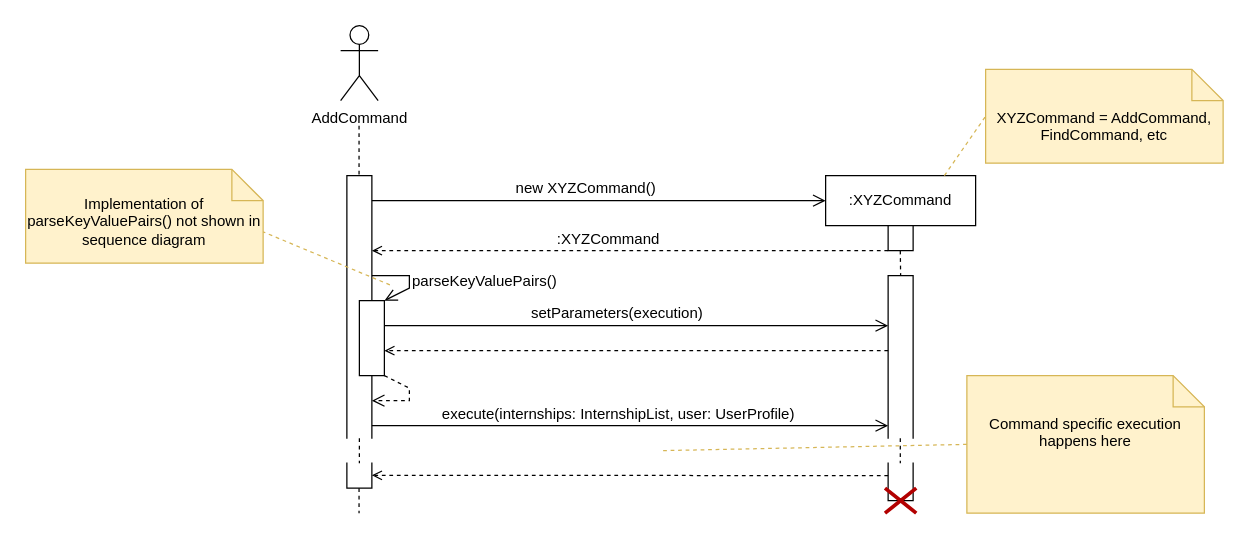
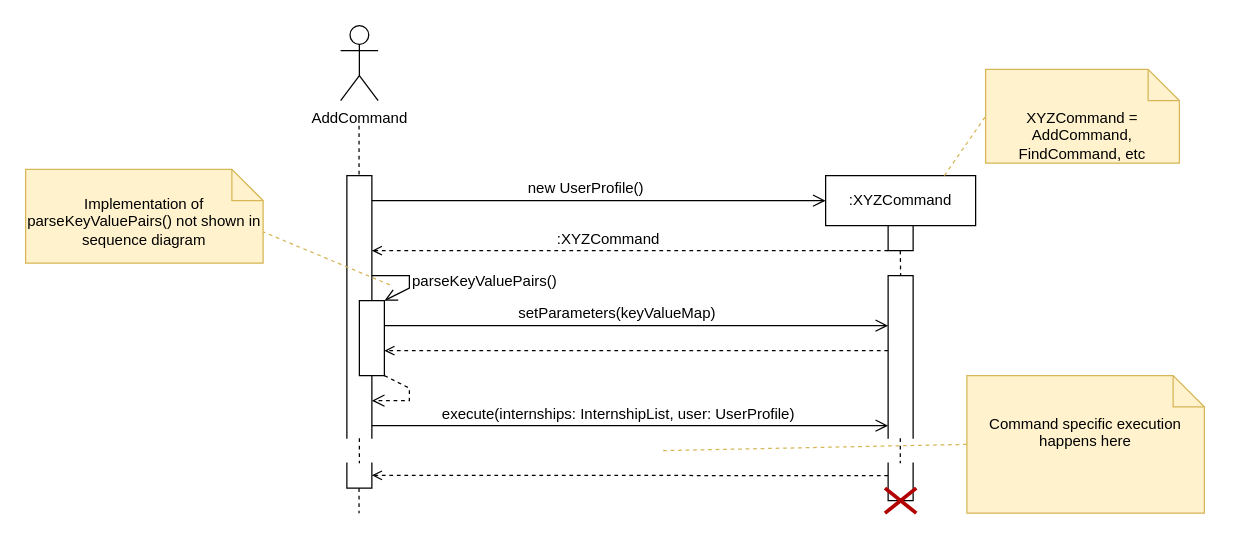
  <mxCell id="0" />
  <mxCell id="1" parent="0" />
  <mxCell id="2" value="AddCommand" style="shape=umlActor;verticalLabelPosition=bottom;verticalAlign=top;html=1;" vertex="1" parent="1"><mxGeometry x="272" y="20" width="30" height="60" as="geometry" /></mxCell>
  <mxCell id="3" value="" style="shape=partialRectangle;whiteSpace=wrap;html=1;bottom=0;point=[];connectable=0;targetShapes=umlLifeline;" vertex="1" parent="1"><mxGeometry x="277" y="140" width="20" height="210" as="geometry" /></mxCell>
  <mxCell id="4" value="" style="shape=partialRectangle;whiteSpace=wrap;html=1;top=0;point=[];connectable=0;targetShapes=umlLifeline;" vertex="1" parent="1"><mxGeometry x="277" y="370" width="20" height="20" as="geometry" /></mxCell>
  <mxCell id="5" value="" style="endArrow=none;startArrow=none;endFill=0;startFill=0;endSize=8;html=1;verticalAlign=bottom;labelBackgroundColor=none;strokeWidth=1;rounded=0;dashed=1;" edge="1" parent="1"><mxGeometry width="160" relative="1" as="geometry"><mxPoint x="286.74" y="100" as="sourcePoint" /><mxPoint x="286.74" y="140" as="targetPoint" /></mxGeometry></mxCell>
  <mxCell id="6" value="" style="endArrow=open;startArrow=none;endFill=0;startFill=0;endSize=8;html=1;verticalAlign=bottom;labelBackgroundColor=none;strokeWidth=1;rounded=0;entryX=0;entryY=0.5;entryDx=0;entryDy=0;" edge="1" parent="1" target="8"><mxGeometry width="160" relative="1" as="geometry"><mxPoint x="297" y="160" as="sourcePoint" /><mxPoint x="477" y="160" as="targetPoint" /></mxGeometry></mxCell>
- <mxCell id="7" value="new XYZCommand()" style="text;html=1;align=center;verticalAlign=middle;resizable=0;points=[];autosize=1;strokeColor=none;fillColor=none;" vertex="1" parent="1"><mxGeometry x="398" y="135" width="140" height="30" as="geometry" /></mxCell>
+ <mxCell id="7" value="new UserProfile()" style="text;html=1;align=center;verticalAlign=middle;resizable=0;points=[];autosize=1;strokeColor=none;fillColor=none;" vertex="1" parent="1"><mxGeometry x="398" y="135" width="140" height="30" as="geometry" /></mxCell>
  <mxCell id="8" value=":XYZCommand" style="fontStyle=0;html=1;whiteSpace=wrap;" vertex="1" parent="1"><mxGeometry x="660" y="140" width="120" height="40" as="geometry" /></mxCell>
  <mxCell id="9" value="" style="whiteSpace=wrap;html=1;" vertex="1" parent="1"><mxGeometry x="710" y="180" width="20" height="20" as="geometry" /></mxCell>
  <mxCell id="10" value="" style="html=1;verticalAlign=bottom;labelBackgroundColor=none;endArrow=open;endFill=0;dashed=1;rounded=0;exitX=0;exitY=1;exitDx=0;exitDy=0;" edge="1" parent="1" source="9"><mxGeometry width="160" relative="1" as="geometry"><mxPoint x="367" y="250" as="sourcePoint" /><mxPoint x="297" y="200" as="targetPoint" /></mxGeometry></mxCell>
  <mxCell id="11" value=":XYZCommand" style="text;html=1;align=center;verticalAlign=middle;resizable=0;points=[];autosize=1;strokeColor=none;fillColor=none;" vertex="1" parent="1"><mxGeometry x="431" y="176" width="110" height="30" as="geometry" /></mxCell>
  <mxCell id="12" value="" style="endArrow=none;startArrow=none;endFill=0;startFill=0;endSize=8;html=1;verticalAlign=bottom;labelBackgroundColor=none;strokeWidth=1;rounded=0;dashed=1;" edge="1" parent="1"><mxGeometry width="160" relative="1" as="geometry"><mxPoint x="719.74" y="200" as="sourcePoint" /><mxPoint x="720" y="220" as="targetPoint" /></mxGeometry></mxCell>
  <mxCell id="13" value="" style="shape=partialRectangle;whiteSpace=wrap;html=1;bottom=0;point=[];connectable=0;targetShapes=umlLifeline;" vertex="1" parent="1"><mxGeometry x="710" y="220" width="20" height="130" as="geometry" /></mxCell>
  <mxCell id="14" value="" style="shape=partialRectangle;whiteSpace=wrap;html=1;top=0;point=[];connectable=0;targetShapes=umlLifeline;" vertex="1" parent="1"><mxGeometry x="710" y="370" width="20" height="30" as="geometry" /></mxCell>
  <mxCell id="15" value="execute(internships: InternshipList, user: UserProfile)" style="text;html=1;align=center;verticalAlign=middle;resizable=0;points=[];autosize=1;strokeColor=none;fillColor=none;" vertex="1" parent="1"><mxGeometry x="339" y="316" width="310" height="30" as="geometry" /></mxCell>
  <mxCell id="16" value="" style="endArrow=open;startArrow=none;endFill=0;startFill=0;endSize=8;html=1;verticalAlign=bottom;labelBackgroundColor=none;strokeWidth=1;rounded=0;" edge="1" parent="1"><mxGeometry width="160" relative="1" as="geometry"><mxPoint x="297" y="340" as="sourcePoint" /><mxPoint x="710" y="340" as="targetPoint" /></mxGeometry></mxCell>
  <mxCell id="17" value="" style="endArrow=none;startArrow=none;endFill=0;startFill=0;endSize=8;html=1;verticalAlign=bottom;labelBackgroundColor=none;strokeWidth=1;rounded=0;dashed=1;" edge="1" parent="1"><mxGeometry width="160" relative="1" as="geometry"><mxPoint x="287" y="350" as="sourcePoint" /><mxPoint x="287" y="370" as="targetPoint" /></mxGeometry></mxCell>
  <mxCell id="18" value="" style="endArrow=none;startArrow=none;endFill=0;startFill=0;endSize=8;html=1;verticalAlign=bottom;labelBackgroundColor=none;strokeWidth=1;rounded=0;dashed=1;" edge="1" parent="1"><mxGeometry width="160" relative="1" as="geometry"><mxPoint x="719.74" y="350" as="sourcePoint" /><mxPoint x="719.74" y="370" as="targetPoint" /></mxGeometry></mxCell>
  <mxCell id="19" value="" style="html=1;verticalAlign=bottom;labelBackgroundColor=none;endArrow=open;endFill=0;dashed=1;rounded=0;" edge="1" parent="1"><mxGeometry width="160" relative="1" as="geometry"><mxPoint x="710" y="380" as="sourcePoint" /><mxPoint x="297" y="379.74" as="targetPoint" /></mxGeometry></mxCell>
  <mxCell id="20" value="" style="shape=umlDestroy;whiteSpace=wrap;html=1;strokeWidth=3;targetShapes=umlLifeline;fillColor=#e51400;fontColor=#ffffff;strokeColor=#B20000;" vertex="1" parent="1"><mxGeometry x="707.5" y="390" width="25" height="20" as="geometry" /></mxCell>
  <mxCell id="21" value="" style="endArrow=none;startArrow=none;endFill=0;startFill=0;endSize=8;html=1;verticalAlign=bottom;labelBackgroundColor=none;strokeWidth=1;rounded=0;dashed=1;" edge="1" parent="1"><mxGeometry width="160" relative="1" as="geometry"><mxPoint x="286.74" y="390" as="sourcePoint" /><mxPoint x="286.74" y="410" as="targetPoint" /></mxGeometry></mxCell>
  <mxCell id="22" value="" style="endArrow=open;startArrow=none;endFill=0;startFill=0;endSize=8;html=1;verticalAlign=bottom;labelBackgroundColor=none;strokeWidth=1;rounded=0;entryX=1;entryY=0;entryDx=0;entryDy=0;" edge="1" parent="1" target="23"><mxGeometry width="160" relative="1" as="geometry"><mxPoint x="297" y="220" as="sourcePoint" /><mxPoint x="457" y="220" as="targetPoint" /><Array as="points"><mxPoint x="327" y="220" /><mxPoint x="327" y="230" /></Array></mxGeometry></mxCell>
  <mxCell id="23" value="" style="whiteSpace=wrap;html=1;" vertex="1" parent="1"><mxGeometry x="287" y="240" width="20" height="60" as="geometry" /></mxCell>
  <mxCell id="24" value="" style="endArrow=open;startArrow=none;endFill=0;startFill=0;endSize=8;html=1;verticalAlign=bottom;dashed=1;labelBackgroundColor=none;rounded=0;exitX=1;exitY=1;exitDx=0;exitDy=0;" edge="1" parent="1" source="23"><mxGeometry width="160" relative="1" as="geometry"><mxPoint x="377" y="300" as="sourcePoint" /><mxPoint x="297" y="320" as="targetPoint" /><Array as="points"><mxPoint x="327" y="310" /><mxPoint x="327" y="320" /></Array></mxGeometry></mxCell>
  <mxCell id="25" value="parseKeyValuePairs()" style="text;html=1;align=center;verticalAlign=middle;resizable=0;points=[];autosize=1;strokeColor=none;fillColor=none;" vertex="1" parent="1"><mxGeometry x="317" y="210" width="140" height="30" as="geometry" /></mxCell>
  <mxCell id="26" value="" style="endArrow=open;startArrow=none;endFill=0;startFill=0;endSize=8;html=1;verticalAlign=bottom;labelBackgroundColor=none;strokeWidth=1;rounded=0;" edge="1" parent="1"><mxGeometry width="160" relative="1" as="geometry"><mxPoint x="307" y="260" as="sourcePoint" /><mxPoint x="710" y="260" as="targetPoint" /></mxGeometry></mxCell>
- <mxCell id="27" value="setParameters(execution)" style="text;html=1;align=center;verticalAlign=middle;resizable=0;points=[];autosize=1;strokeColor=none;fillColor=none;" vertex="1" parent="1"><mxGeometry x="403" y="235" width="180" height="30" as="geometry" /></mxCell>
+ <mxCell id="27" value="setParameters(keyValueMap)" style="text;html=1;align=center;verticalAlign=middle;resizable=0;points=[];autosize=1;strokeColor=none;fillColor=none;" vertex="1" parent="1"><mxGeometry x="403" y="235" width="180" height="30" as="geometry" /></mxCell>
  <mxCell id="28" value="" style="html=1;verticalAlign=bottom;labelBackgroundColor=none;endArrow=open;endFill=0;dashed=1;rounded=0;" edge="1" parent="1"><mxGeometry width="160" relative="1" as="geometry"><mxPoint x="710" y="280" as="sourcePoint" /><mxPoint x="307" y="280" as="targetPoint" /></mxGeometry></mxCell>
- <mxCell id="29" value="XYZCommand = AddCommand, FindCommand, etc" style="shape=note2;boundedLbl=1;whiteSpace=wrap;html=1;size=25;verticalAlign=top;align=center;fillColor=#fff2cc;strokeColor=#d6b656;" vertex="1" parent="1"><mxGeometry x="788" y="55" width="190" height="75" as="geometry" /></mxCell>
+ <mxCell id="29" value="XYZCommand = AddCommand, FindCommand, etc" style="shape=note2;boundedLbl=1;whiteSpace=wrap;html=1;size=25;verticalAlign=top;align=center;fillColor=#fff2cc;strokeColor=#d6b656;" vertex="1" parent="1"><mxGeometry x="788" y="55" width="155" height="75" as="geometry" /></mxCell>
  <mxCell id="30" value="" style="endArrow=none;dashed=1;html=1;rounded=0;exitX=1.005;exitY=0.131;exitDx=0;exitDy=0;entryX=0;entryY=0.5;entryDx=0;entryDy=0;entryPerimeter=0;exitPerimeter=0;fillColor=#fff2cc;strokeColor=#d6b656;" edge="1" parent="1" target="29"><mxGeometry width="50" height="50" relative="1" as="geometry"><mxPoint x="755" y="140" as="sourcePoint" /><mxPoint x="663" y="220" as="targetPoint" /></mxGeometry></mxCell>
  <mxCell id="31" value="Command specific execution happens here" style="shape=note2;boundedLbl=1;whiteSpace=wrap;html=1;size=25;verticalAlign=top;align=center;fillColor=#fff2cc;strokeColor=#d6b656;" vertex="1" parent="1"><mxGeometry x="773" y="300" width="190" height="110" as="geometry" /></mxCell>
  <mxCell id="32" value="" style="endArrow=none;dashed=1;html=1;rounded=0;entryX=0;entryY=0.5;entryDx=0;entryDy=0;entryPerimeter=0;fillColor=#fff2cc;strokeColor=#d6b656;" edge="1" parent="1" target="31"><mxGeometry width="50" height="50" relative="1" as="geometry"><mxPoint x="530" y="360" as="sourcePoint" /><mxPoint x="515" y="450" as="targetPoint" /></mxGeometry></mxCell>
  <mxCell id="33" value="Implementation of parseKeyValuePairs() not shown in sequence diagram" style="shape=note2;boundedLbl=1;whiteSpace=wrap;html=1;size=25;verticalAlign=top;align=center;fillColor=#fff2cc;strokeColor=#d6b656;spacingTop=-11;" vertex="1" parent="1"><mxGeometry x="20" y="135" width="190" height="75" as="geometry" /></mxCell>
  <mxCell id="34" value="" style="endArrow=none;dashed=1;html=1;rounded=0;entryX=0;entryY=0;entryDx=190;entryDy=50;entryPerimeter=0;fillColor=#fff2cc;strokeColor=#d6b656;exitX=-0.04;exitY=0.58;exitDx=0;exitDy=0;exitPerimeter=0;" edge="1" parent="1" target="33" source="25"><mxGeometry width="50" height="50" relative="1" as="geometry"><mxPoint x="217" y="260" as="sourcePoint" /><mxPoint x="-105" y="300" as="targetPoint" /></mxGeometry></mxCell>
